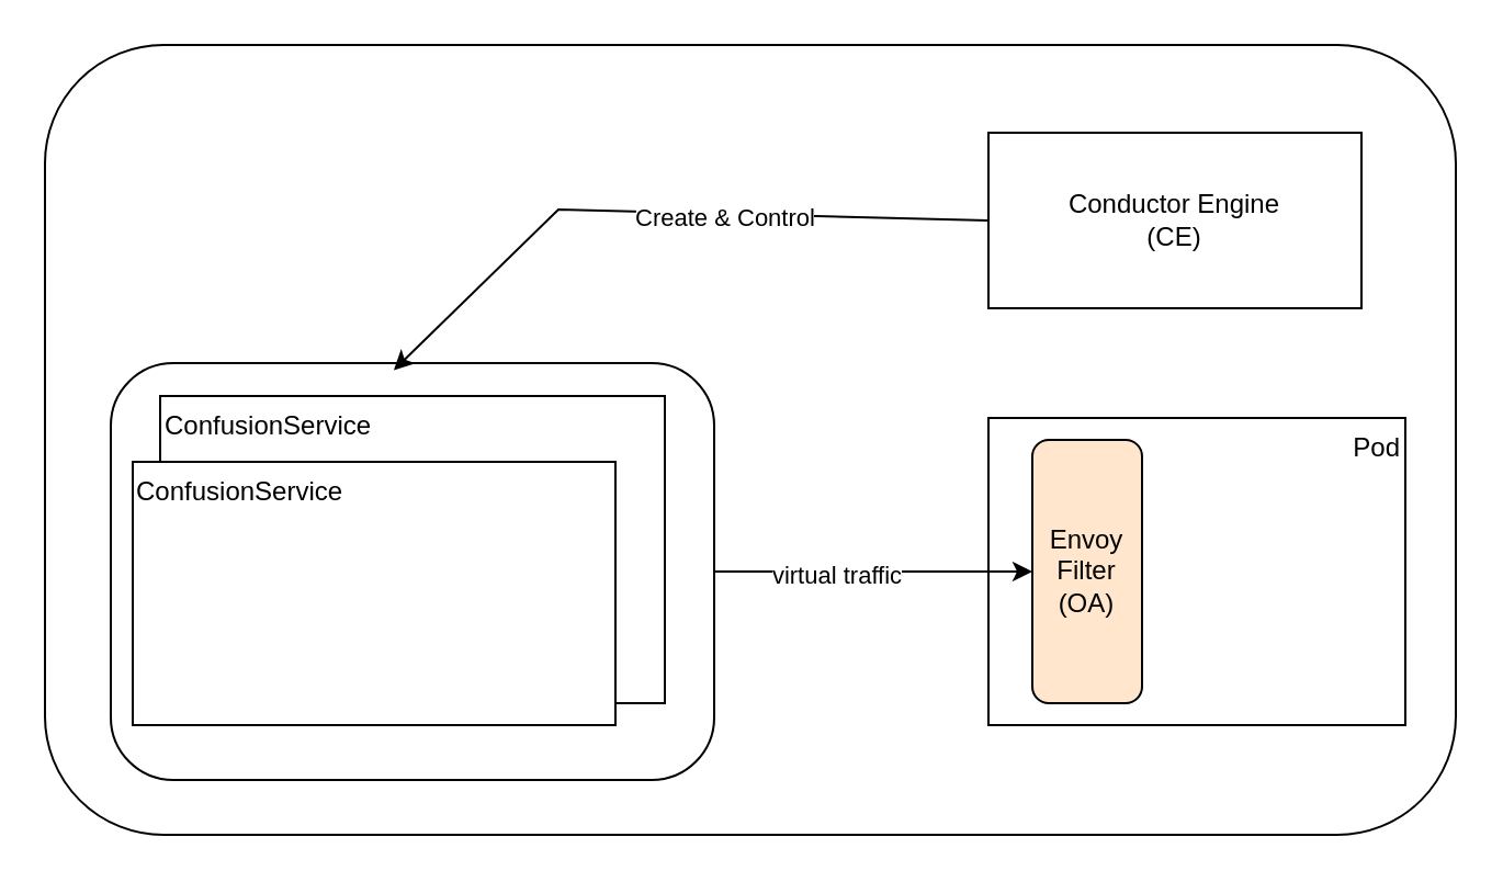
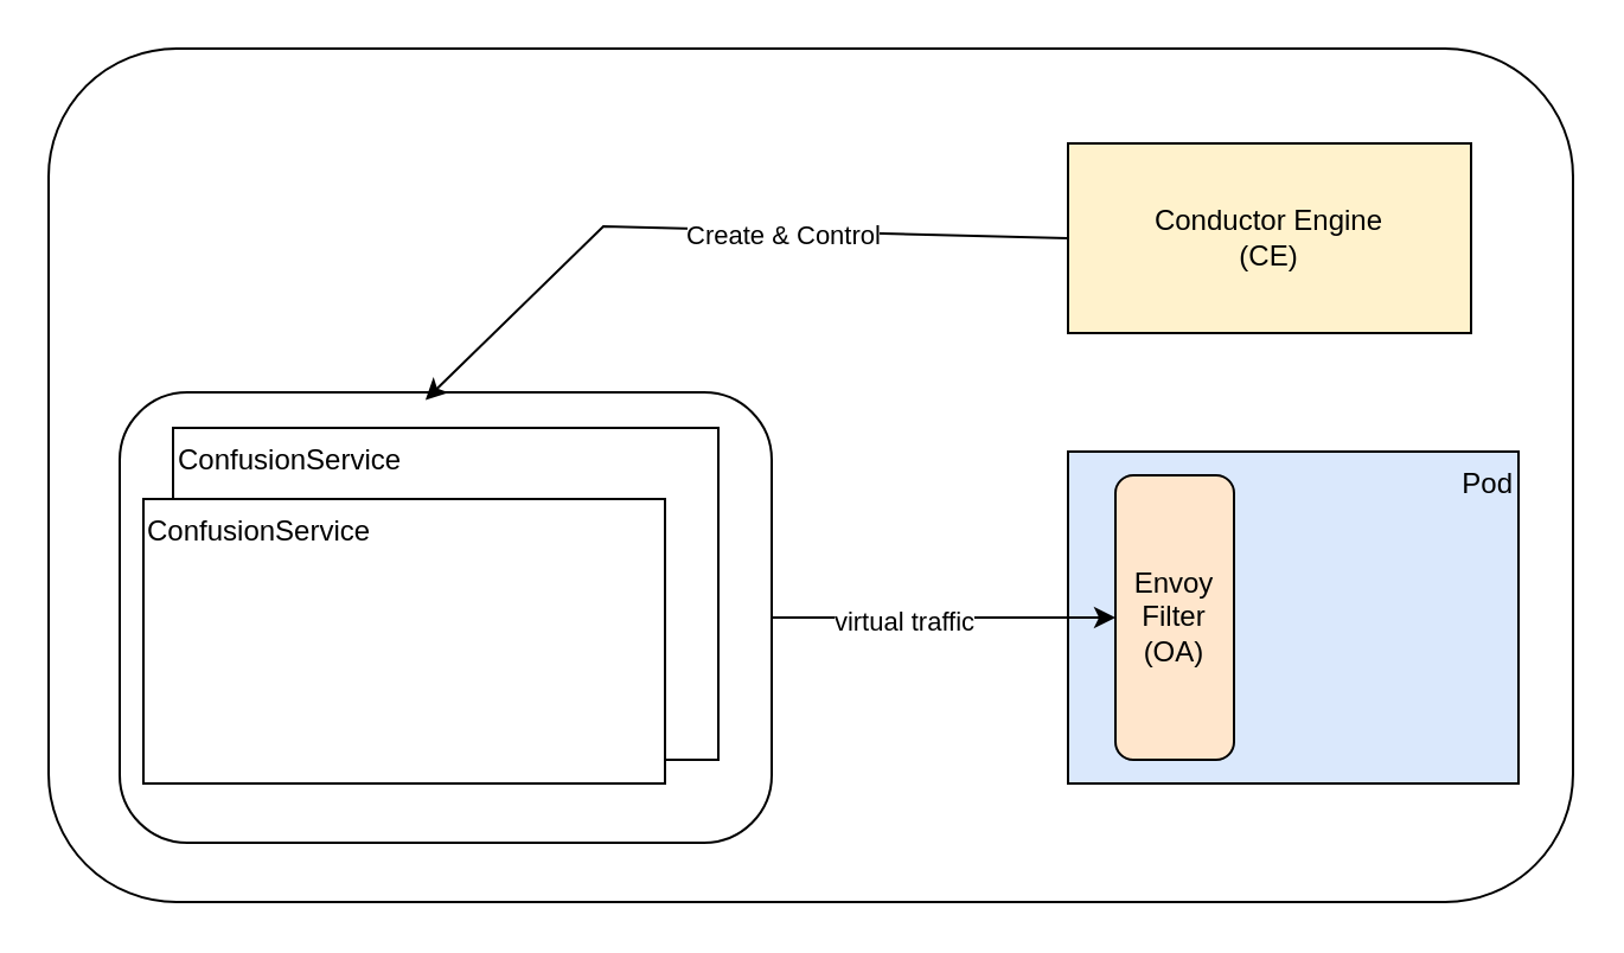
  <mxCell id="0" />
  <mxCell id="1" parent="0" />
  <mxCell id="2" value="" style="rounded=1;whiteSpace=wrap;html=1;" vertex="1" parent="1"><mxGeometry x="20" y="20" width="643" height="360" as="geometry" /></mxCell>
- <mxCell id="3" value="Pod" style="rounded=0;whiteSpace=wrap;html=1;align=right;verticalAlign=top;" vertex="1" parent="1"><mxGeometry x="450" y="190" width="190" height="140" as="geometry" /></mxCell>
+ <mxCell id="3" value="Pod" style="rounded=0;whiteSpace=wrap;html=1;align=right;verticalAlign=top;fillColor=#dae8fc;" vertex="1" parent="1"><mxGeometry x="450" y="190" width="190" height="140" as="geometry" /></mxCell>
  <mxCell id="4" value="Envoy&lt;div&gt;Filter&lt;/div&gt;&lt;div&gt;(OA)&lt;/div&gt;" style="rounded=1;whiteSpace=wrap;html=1;fillColor=#ffe6cc;" vertex="1" parent="1"><mxGeometry x="470" y="200" width="50" height="120" as="geometry" /></mxCell>
  <mxCell id="5" value="" style="rounded=1;whiteSpace=wrap;html=1;" vertex="1" parent="1"><mxGeometry x="50" y="165" width="275" height="190" as="geometry" /></mxCell>
  <mxCell id="6" value="ConfusionService" style="rounded=0;whiteSpace=wrap;html=1;verticalAlign=top;align=left;" vertex="1" parent="1"><mxGeometry x="72.5" y="180" width="230" height="140" as="geometry" /></mxCell>
  <mxCell id="7" value="ConfusionService" style="rounded=0;whiteSpace=wrap;html=1;verticalAlign=top;align=left;" vertex="1" parent="1"><mxGeometry x="60" y="210" width="220" height="120" as="geometry" /></mxCell>
- <mxCell id="8" value="Conductor Engine&lt;div&gt;(CE)&lt;/div&gt;" style="rounded=0;whiteSpace=wrap;html=1;" vertex="1" parent="1"><mxGeometry x="450" y="60" width="170" height="80" as="geometry" /></mxCell>
+ <mxCell id="8" value="Conductor Engine&lt;div&gt;(CE)&lt;/div&gt;" style="rounded=0;whiteSpace=wrap;html=1;fillColor=#fff2cc;" vertex="1" parent="1"><mxGeometry x="450" y="60" width="170" height="80" as="geometry" /></mxCell>
  <mxCell id="9" value="" style="endArrow=classic;html=1;rounded=0;exitX=0;exitY=0.5;exitDx=0;exitDy=0;entryX=0.469;entryY=0.017;entryDx=0;entryDy=0;entryPerimeter=0;" edge="1" parent="1" source="8" target="5"><mxGeometry width="50" height="50" relative="1" as="geometry"><mxPoint x="340" y="200" as="sourcePoint" /><mxPoint x="390" y="150" as="targetPoint" /><Array as="points"><mxPoint x="254" y="95" /></Array></mxGeometry></mxCell>
  <mxCell id="10" value="Create &amp;amp; Control" style="edgeLabel;html=1;align=center;verticalAlign=middle;resizable=0;points=[];" vertex="1" connectable="0" parent="9"><mxGeometry x="-0.201" y="2" relative="1" as="geometry"><mxPoint as="offset" /></mxGeometry></mxCell>
  <mxCell id="11" value="" style="endArrow=classic;html=1;rounded=0;exitX=1;exitY=0.5;exitDx=0;exitDy=0;entryX=0;entryY=0.5;entryDx=0;entryDy=0;" edge="1" parent="1" source="5" target="4"><mxGeometry width="50" height="50" relative="1" as="geometry"><mxPoint x="410" y="210" as="sourcePoint" /><mxPoint x="460" y="160" as="targetPoint" /></mxGeometry></mxCell>
  <mxCell id="12" value="virtual traffic" style="edgeLabel;html=1;align=center;verticalAlign=middle;resizable=0;points=[];" vertex="1" connectable="0" parent="11"><mxGeometry x="-0.236" y="-1" relative="1" as="geometry"><mxPoint as="offset" /></mxGeometry></mxCell>
